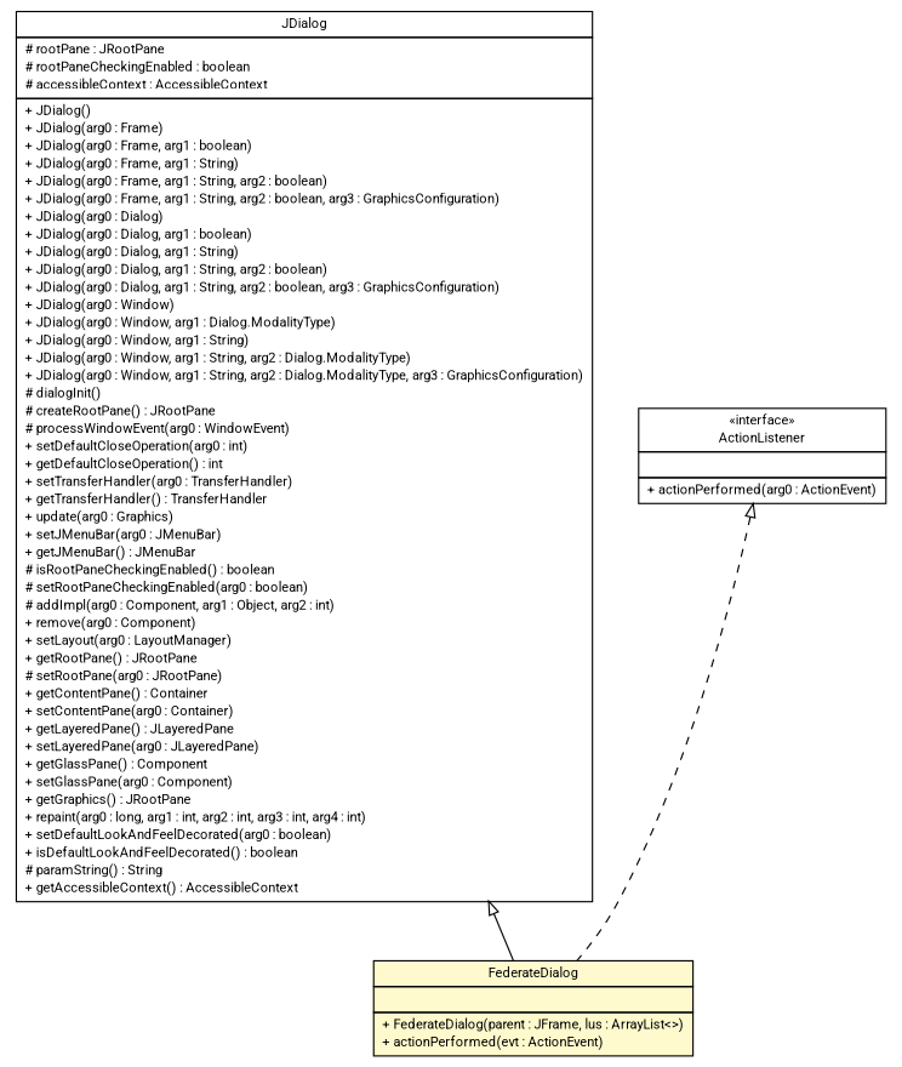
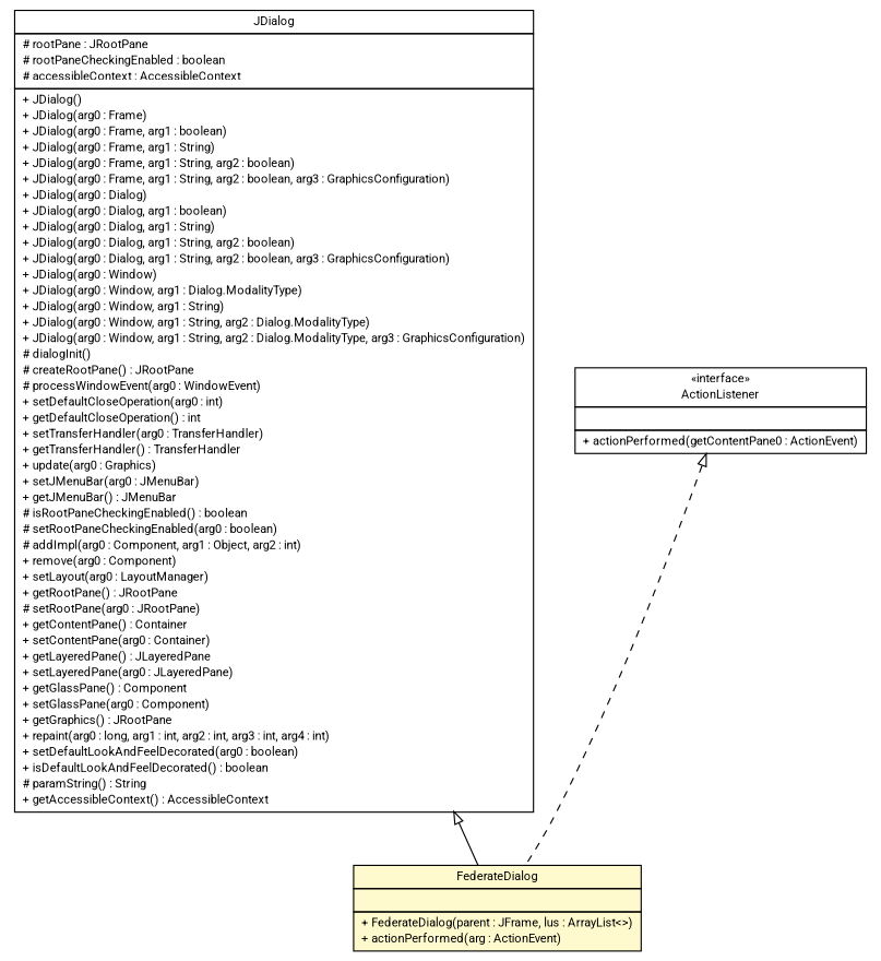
  digraph {
    fontname=Roboto
    nodesep=0.25
    ranksep=0.5
    node [fontcolor=black fontname=Roboto fontsize=10.0 shape=plaintext]
    edge [arrowtail=empty dir=back fontname=Roboto fontsize=10 headport=p labelfontname=Helvetica labelfontsize=10 tailport=p]
-   n1 [label=<<table title="sorcer.ssb.tools.plugin.browser.FederateDialog" border="0" cellborder="1" cellspacing="0" cellpadding="2" port="p" bgcolor="lemonChiffon" href="./FederateDialog.html"> 		<tr><td><table border="0" cellspacing="0" cellpadding="1"> <tr><td align="center" balign="center"> FederateDialog </td></tr> 		</table></td></tr> 		<tr><td><table border="0" cellspacing="0" cellpadding="1"> <tr><td align="left" balign="left">  </td></tr> 		</table></td></tr> 		<tr><td><table border="0" cellspacing="0" cellpadding="1"> <tr><td align="left" balign="left"> + FederateDialog(parent : JFrame, lus : ArrayList&lt;&gt;) </td></tr> <tr><td align="left" balign="left"> + actionPerformed(evt : ActionEvent) </td></tr> 		</table></td></tr> 		</table>>]
+   n1 [label=<<table title="sorcer.ssb.tools.plugin.browser.FederateDialog" border="0" cellborder="1" cellspacing="0" cellpadding="2" port="p" bgcolor="lemonChiffon" href="./FederateDialog.html"> 		<tr><td><table border="0" cellspacing="0" cellpadding="1"> <tr><td align="center" balign="center"> FederateDialog </td></tr> 		</table></td></tr> 		<tr><td><table border="0" cellspacing="0" cellpadding="1"> <tr><td align="left" balign="left">  </td></tr> 		</table></td></tr> 		<tr><td><table border="0" cellspacing="0" cellpadding="1"> <tr><td align="left" balign="left"> + FederateDialog(parent : JFrame, lus : ArrayList&lt;&gt;) </td></tr> <tr><td align="left" balign="left"> + actionPerformed(arg : ActionEvent) </td></tr> 		</table></td></tr> 		</table>>]
    n2 [label=<<table title="javax.swing.JDialog" border="0" cellborder="1" cellspacing="0" cellpadding="2" port="p" href="http://docs.oracle.com/javase/7/docs/api/javax/swing/JDialog.html"> 		<tr><td><table border="0" cellspacing="0" cellpadding="1"> <tr><td align="center" balign="center"> JDialog </td></tr> 		</table></td></tr> 		<tr><td><table border="0" cellspacing="0" cellpadding="1"> <tr><td align="left" balign="left"> # rootPane : JRootPane </td></tr> <tr><td align="left" balign="left"> # rootPaneCheckingEnabled : boolean </td></tr> <tr><td align="left" balign="left"> # accessibleContext : AccessibleContext </td></tr> 		</table></td></tr> 		<tr><td><table border="0" cellspacing="0" cellpadding="1"> <tr><td align="left" balign="left"> + JDialog() </td></tr> <tr><td align="left" balign="left"> + JDialog(arg0 : Frame) </td></tr> <tr><td align="left" balign="left"> + JDialog(arg0 : Frame, arg1 : boolean) </td></tr> <tr><td align="left" balign="left"> + JDialog(arg0 : Frame, arg1 : String) </td></tr> <tr><td align="left" balign="left"> + JDialog(arg0 : Frame, arg1 : String, arg2 : boolean) </td></tr> <tr><td align="left" balign="left"> + JDialog(arg0 : Frame, arg1 : String, arg2 : boolean, arg3 : GraphicsConfiguration) </td></tr> <tr><td align="left" balign="left"> + JDialog(arg0 : Dialog) </td></tr> <tr><td align="left" balign="left"> + JDialog(arg0 : Dialog, arg1 : boolean) </td></tr> <tr><td align="left" balign="left"> + JDialog(arg0 : Dialog, arg1 : String) </td></tr> <tr><td align="left" balign="left"> + JDialog(arg0 : Dialog, arg1 : String, arg2 : boolean) </td></tr> <tr><td align="left" balign="left"> + JDialog(arg0 : Dialog, arg1 : String, arg2 : boolean, arg3 : GraphicsConfiguration) </td></tr> <tr><td align="left" balign="left"> + JDialog(arg0 : Window) </td></tr> <tr><td align="left" balign="left"> + JDialog(arg0 : Window, arg1 : Dialog.ModalityType) </td></tr> <tr><td align="left" balign="left"> + JDialog(arg0 : Window, arg1 : String) </td></tr> <tr><td align="left" balign="left"> + JDialog(arg0 : Window, arg1 : String, arg2 : Dialog.ModalityType) </td></tr> <tr><td align="left" balign="left"> + JDialog(arg0 : Window, arg1 : String, arg2 : Dialog.ModalityType, arg3 : GraphicsConfiguration) </td></tr> <tr><td align="left" balign="left"> # dialogInit() </td></tr> <tr><td align="left" balign="left"> # createRootPane() : JRootPane </td></tr> <tr><td align="left" balign="left"> # processWindowEvent(arg0 : WindowEvent) </td></tr> <tr><td align="left" balign="left"> + setDefaultCloseOperation(arg0 : int) </td></tr> <tr><td align="left" balign="left"> + getDefaultCloseOperation() : int </td></tr> <tr><td align="left" balign="left"> + setTransferHandler(arg0 : TransferHandler) </td></tr> <tr><td align="left" balign="left"> + getTransferHandler() : TransferHandler </td></tr> <tr><td align="left" balign="left"> + update(arg0 : Graphics) </td></tr> <tr><td align="left" balign="left"> + setJMenuBar(arg0 : JMenuBar) </td></tr> <tr><td align="left" balign="left"> + getJMenuBar() : JMenuBar </td></tr> <tr><td align="left" balign="left"> # isRootPaneCheckingEnabled() : boolean </td></tr> <tr><td align="left" balign="left"> # setRootPaneCheckingEnabled(arg0 : boolean) </td></tr> <tr><td align="left" balign="left"> # addImpl(arg0 : Component, arg1 : Object, arg2 : int) </td></tr> <tr><td align="left" balign="left"> + remove(arg0 : Component) </td></tr> <tr><td align="left" balign="left"> + setLayout(arg0 : LayoutManager) </td></tr> <tr><td align="left" balign="left"> + getRootPane() : JRootPane </td></tr> <tr><td align="left" balign="left"> # setRootPane(arg0 : JRootPane) </td></tr> <tr><td align="left" balign="left"> + getContentPane() : Container </td></tr> <tr><td align="left" balign="left"> + setContentPane(arg0 : Container) </td></tr> <tr><td align="left" balign="left"> + getLayeredPane() : JLayeredPane </td></tr> <tr><td align="left" balign="left"> + setLayeredPane(arg0 : JLayeredPane) </td></tr> <tr><td align="left" balign="left"> + getGlassPane() : Component </td></tr> <tr><td align="left" balign="left"> + setGlassPane(arg0 : Component) </td></tr> <tr><td align="left" balign="left"> + getGraphics() : JRootPane </td></tr> <tr><td align="left" balign="left"> + repaint(arg0 : long, arg1 : int, arg2 : int, arg3 : int, arg4 : int) </td></tr> <tr><td align="left" balign="left"> + setDefaultLookAndFeelDecorated(arg0 : boolean) </td></tr> <tr><td align="left" balign="left"> + isDefaultLookAndFeelDecorated() : boolean </td></tr> <tr><td align="left" balign="left"> # paramString() : String </td></tr> <tr><td align="left" balign="left"> + getAccessibleContext() : AccessibleContext </td></tr> 		</table></td></tr> 		</table>>]
-   n3 [label=<<table title="java.awt.event.ActionListener" border="0" cellborder="1" cellspacing="0" cellpadding="2" port="p" href="http://docs.oracle.com/javase/7/docs/api/java/awt/event/ActionListener.html"> 		<tr><td><table border="0" cellspacing="0" cellpadding="1"> <tr><td align="center" balign="center"> &#171;interface&#187; </td></tr> <tr><td align="center" balign="center"> ActionListener </td></tr> 		</table></td></tr> 		<tr><td><table border="0" cellspacing="0" cellpadding="1"> <tr><td align="left" balign="left">  </td></tr> 		</table></td></tr> 		<tr><td><table border="0" cellspacing="0" cellpadding="1"> <tr><td align="left" balign="left"> + actionPerformed(arg0 : ActionEvent) </td></tr> 		</table></td></tr> 		</table>>]
+   n3 [label=<<table title="java.awt.event.ActionListener" border="0" cellborder="1" cellspacing="0" cellpadding="2" port="p" href="http://docs.oracle.com/javase/7/docs/api/java/awt/event/ActionListener.html"> 		<tr><td><table border="0" cellspacing="0" cellpadding="1"> <tr><td align="center" balign="center"> &#171;interface&#187; </td></tr> <tr><td align="center" balign="center"> ActionListener </td></tr> 		</table></td></tr> 		<tr><td><table border="0" cellspacing="0" cellpadding="1"> <tr><td align="left" balign="left">  </td></tr> 		</table></td></tr> 		<tr><td><table border="0" cellspacing="0" cellpadding="1"> <tr><td align="left" balign="left"> + actionPerformed(getContentPane0 : ActionEvent) </td></tr> 		</table></td></tr> 		</table>>]
    n2 -> n1
    n3 -> n1 [style=dashed]
  }
